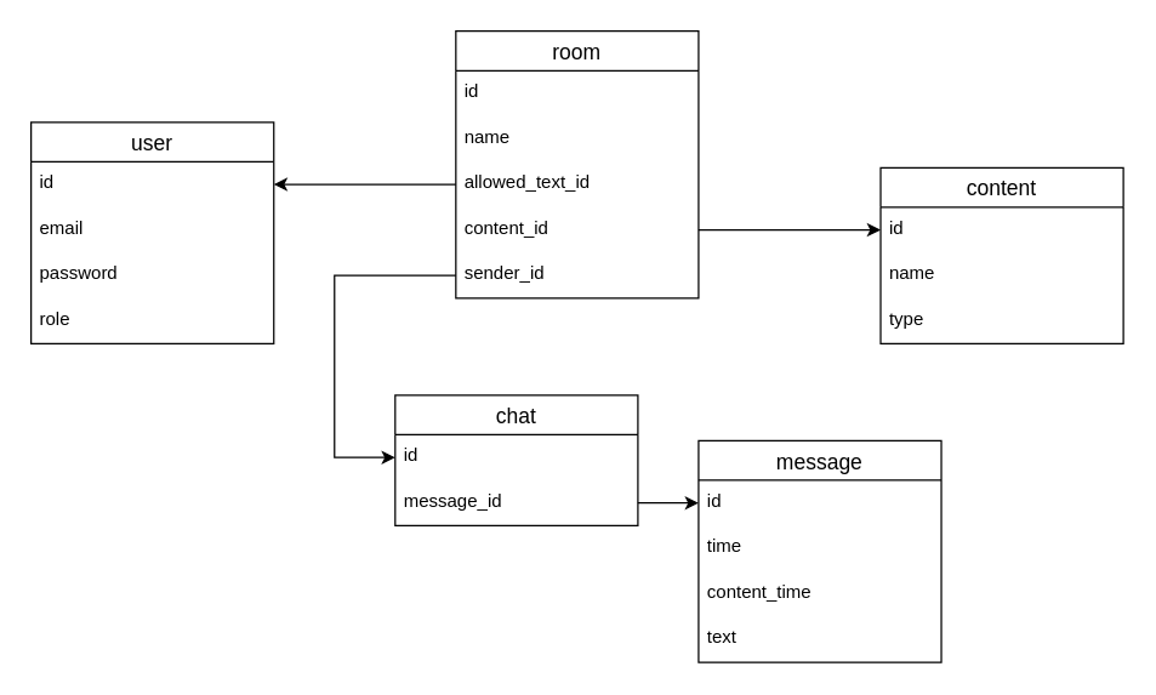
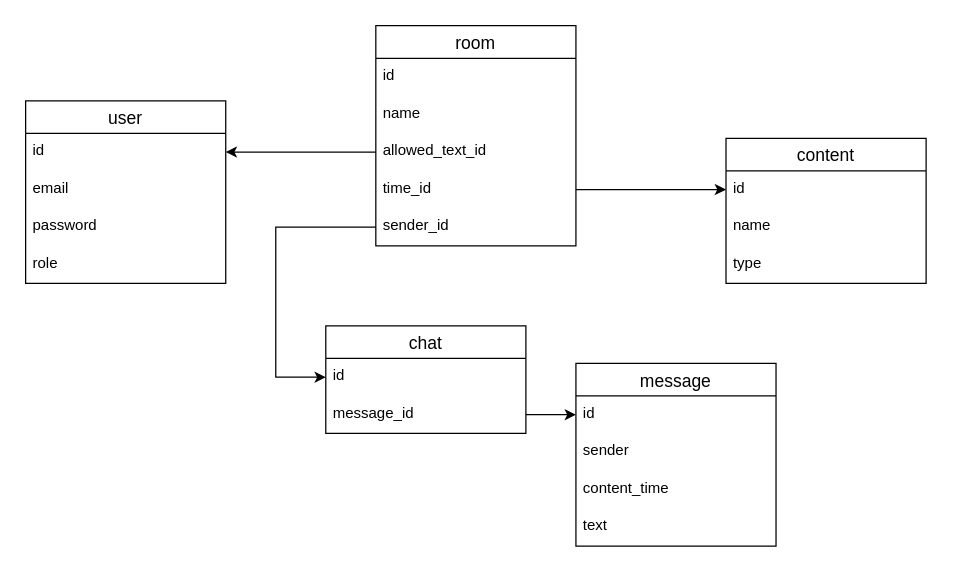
  <mxCell id="0" />
  <mxCell id="1" parent="0" />
  <mxCell id="2" value="user" style="swimlane;fontStyle=0;childLayout=stackLayout;horizontal=1;startSize=26;horizontalStack=0;resizeParent=1;resizeParentMax=0;resizeLast=0;collapsible=1;marginBottom=0;align=center;fontSize=14;" vertex="1" parent="1"><mxGeometry x="20" y="80" width="160" height="146" as="geometry" /></mxCell>
  <mxCell id="3" value="id" style="text;strokeColor=none;fillColor=none;spacingLeft=4;spacingRight=4;overflow=hidden;rotatable=0;points=[[0,0.5],[1,0.5]];portConstraint=eastwest;fontSize=12;" vertex="1" parent="2"><mxGeometry y="26" width="160" height="30" as="geometry" /></mxCell>
  <mxCell id="4" value="email" style="text;strokeColor=none;fillColor=none;spacingLeft=4;spacingRight=4;overflow=hidden;rotatable=0;points=[[0,0.5],[1,0.5]];portConstraint=eastwest;fontSize=12;" vertex="1" parent="2"><mxGeometry y="56" width="160" height="30" as="geometry" /></mxCell>
  <mxCell id="5" value="password" style="text;strokeColor=none;fillColor=none;spacingLeft=4;spacingRight=4;overflow=hidden;rotatable=0;points=[[0,0.5],[1,0.5]];portConstraint=eastwest;fontSize=12;" vertex="1" parent="2"><mxGeometry y="86" width="160" height="30" as="geometry" /></mxCell>
  <mxCell id="6" value="role" style="text;strokeColor=none;fillColor=none;spacingLeft=4;spacingRight=4;overflow=hidden;rotatable=0;points=[[0,0.5],[1,0.5]];portConstraint=eastwest;fontSize=12;" vertex="1" parent="2"><mxGeometry y="116" width="160" height="30" as="geometry" /></mxCell>
  <mxCell id="7" value="room" style="swimlane;fontStyle=0;childLayout=stackLayout;horizontal=1;startSize=26;horizontalStack=0;resizeParent=1;resizeParentMax=0;resizeLast=0;collapsible=1;marginBottom=0;align=center;fontSize=14;" vertex="1" parent="1"><mxGeometry x="300" y="20" width="160" height="176" as="geometry" /></mxCell>
  <mxCell id="8" value="id" style="text;strokeColor=none;fillColor=none;spacingLeft=4;spacingRight=4;overflow=hidden;rotatable=0;points=[[0,0.5],[1,0.5]];portConstraint=eastwest;fontSize=12;" vertex="1" parent="7"><mxGeometry y="26" width="160" height="30" as="geometry" /></mxCell>
  <mxCell id="9" value="name" style="text;strokeColor=none;fillColor=none;spacingLeft=4;spacingRight=4;overflow=hidden;rotatable=0;points=[[0,0.5],[1,0.5]];portConstraint=eastwest;fontSize=12;" vertex="1" parent="7"><mxGeometry y="56" width="160" height="30" as="geometry" /></mxCell>
  <mxCell id="10" value="allowed_text_id" style="text;strokeColor=none;fillColor=none;spacingLeft=4;spacingRight=4;overflow=hidden;rotatable=0;points=[[0,0.5],[1,0.5]];portConstraint=eastwest;fontSize=12;" vertex="1" parent="7"><mxGeometry y="86" width="160" height="30" as="geometry" /></mxCell>
- <mxCell id="11" value="content_id&#10;" style="text;strokeColor=none;fillColor=none;spacingLeft=4;spacingRight=4;overflow=hidden;rotatable=0;points=[[0,0.5],[1,0.5]];portConstraint=eastwest;fontSize=12;" vertex="1" parent="7"><mxGeometry y="116" width="160" height="30" as="geometry" /></mxCell>
+ <mxCell id="11" value="time_id&#10;" style="text;strokeColor=none;fillColor=none;spacingLeft=4;spacingRight=4;overflow=hidden;rotatable=0;points=[[0,0.5],[1,0.5]];portConstraint=eastwest;fontSize=12;" vertex="1" parent="7"><mxGeometry y="116" width="160" height="30" as="geometry" /></mxCell>
  <mxCell id="12" value="sender_id" style="text;strokeColor=none;fillColor=none;spacingLeft=4;spacingRight=4;overflow=hidden;rotatable=0;points=[[0,0.5],[1,0.5]];portConstraint=eastwest;fontSize=12;" vertex="1" parent="7"><mxGeometry y="146" width="160" height="30" as="geometry" /></mxCell>
  <mxCell id="13" style="edgeStyle=orthogonalEdgeStyle;rounded=0;orthogonalLoop=1;jettySize=auto;html=1;exitX=0;exitY=0.5;exitDx=0;exitDy=0;entryX=1;entryY=0.5;entryDx=0;entryDy=0;" edge="1" parent="1" source="10" target="3"><mxGeometry relative="1" as="geometry" /></mxCell>
  <mxCell id="14" value="content" style="swimlane;fontStyle=0;childLayout=stackLayout;horizontal=1;startSize=26;horizontalStack=0;resizeParent=1;resizeParentMax=0;resizeLast=0;collapsible=1;marginBottom=0;align=center;fontSize=14;" vertex="1" parent="1"><mxGeometry x="580" y="110" width="160" height="116" as="geometry" /></mxCell>
  <mxCell id="15" value="id" style="text;strokeColor=none;fillColor=none;spacingLeft=4;spacingRight=4;overflow=hidden;rotatable=0;points=[[0,0.5],[1,0.5]];portConstraint=eastwest;fontSize=12;" vertex="1" parent="14"><mxGeometry y="26" width="160" height="30" as="geometry" /></mxCell>
  <mxCell id="16" value="name" style="text;strokeColor=none;fillColor=none;spacingLeft=4;spacingRight=4;overflow=hidden;rotatable=0;points=[[0,0.5],[1,0.5]];portConstraint=eastwest;fontSize=12;" vertex="1" parent="14"><mxGeometry y="56" width="160" height="30" as="geometry" /></mxCell>
  <mxCell id="17" value="type" style="text;strokeColor=none;fillColor=none;spacingLeft=4;spacingRight=4;overflow=hidden;rotatable=0;points=[[0,0.5],[1,0.5]];portConstraint=eastwest;fontSize=12;" vertex="1" parent="14"><mxGeometry y="86" width="160" height="30" as="geometry" /></mxCell>
  <mxCell id="18" style="edgeStyle=orthogonalEdgeStyle;rounded=0;orthogonalLoop=1;jettySize=auto;html=1;exitX=1;exitY=0.5;exitDx=0;exitDy=0;entryX=0;entryY=0.5;entryDx=0;entryDy=0;" edge="1" parent="1" source="11" target="15"><mxGeometry relative="1" as="geometry" /></mxCell>
  <mxCell id="19" value="chat" style="swimlane;fontStyle=0;childLayout=stackLayout;horizontal=1;startSize=26;horizontalStack=0;resizeParent=1;resizeParentMax=0;resizeLast=0;collapsible=1;marginBottom=0;align=center;fontSize=14;" vertex="1" parent="1"><mxGeometry x="260" y="260" width="160" height="86" as="geometry" /></mxCell>
  <mxCell id="20" value="id" style="text;strokeColor=none;fillColor=none;spacingLeft=4;spacingRight=4;overflow=hidden;rotatable=0;points=[[0,0.5],[1,0.5]];portConstraint=eastwest;fontSize=12;" vertex="1" parent="19"><mxGeometry y="26" width="160" height="30" as="geometry" /></mxCell>
  <mxCell id="21" value="message_id&#10;" style="text;strokeColor=none;fillColor=none;spacingLeft=4;spacingRight=4;overflow=hidden;rotatable=0;points=[[0,0.5],[1,0.5]];portConstraint=eastwest;fontSize=12;" vertex="1" parent="19"><mxGeometry y="56" width="160" height="30" as="geometry" /></mxCell>
  <mxCell id="22" style="edgeStyle=orthogonalEdgeStyle;rounded=0;orthogonalLoop=1;jettySize=auto;html=1;exitX=0;exitY=0.5;exitDx=0;exitDy=0;entryX=0;entryY=0.5;entryDx=0;entryDy=0;" edge="1" parent="1" source="12" target="20"><mxGeometry relative="1" as="geometry"><Array as="points"><mxPoint x="220" y="181" /><mxPoint x="220" y="301" /></Array></mxGeometry></mxCell>
  <mxCell id="23" value="message" style="swimlane;fontStyle=0;childLayout=stackLayout;horizontal=1;startSize=26;horizontalStack=0;resizeParent=1;resizeParentMax=0;resizeLast=0;collapsible=1;marginBottom=0;align=center;fontSize=14;" vertex="1" parent="1"><mxGeometry x="460" y="290" width="160" height="146" as="geometry" /></mxCell>
  <mxCell id="24" value="id" style="text;strokeColor=none;fillColor=none;spacingLeft=4;spacingRight=4;overflow=hidden;rotatable=0;points=[[0,0.5],[1,0.5]];portConstraint=eastwest;fontSize=12;" vertex="1" parent="23"><mxGeometry y="26" width="160" height="30" as="geometry" /></mxCell>
- <mxCell id="25" value="time" style="text;strokeColor=none;fillColor=none;spacingLeft=4;spacingRight=4;overflow=hidden;rotatable=0;points=[[0,0.5],[1,0.5]];portConstraint=eastwest;fontSize=12;" vertex="1" parent="23"><mxGeometry y="56" width="160" height="30" as="geometry" /></mxCell>
+ <mxCell id="25" value="sender" style="text;strokeColor=none;fillColor=none;spacingLeft=4;spacingRight=4;overflow=hidden;rotatable=0;points=[[0,0.5],[1,0.5]];portConstraint=eastwest;fontSize=12;" vertex="1" parent="23"><mxGeometry y="56" width="160" height="30" as="geometry" /></mxCell>
  <mxCell id="26" value="content_time" style="text;strokeColor=none;fillColor=none;spacingLeft=4;spacingRight=4;overflow=hidden;rotatable=0;points=[[0,0.5],[1,0.5]];portConstraint=eastwest;fontSize=12;" vertex="1" parent="23"><mxGeometry y="86" width="160" height="30" as="geometry" /></mxCell>
  <mxCell id="27" value="text" style="text;strokeColor=none;fillColor=none;spacingLeft=4;spacingRight=4;overflow=hidden;rotatable=0;points=[[0,0.5],[1,0.5]];portConstraint=eastwest;fontSize=12;" vertex="1" parent="23"><mxGeometry y="116" width="160" height="30" as="geometry" /></mxCell>
  <mxCell id="28" style="edgeStyle=orthogonalEdgeStyle;rounded=0;orthogonalLoop=1;jettySize=auto;html=1;exitX=1;exitY=0.5;exitDx=0;exitDy=0;entryX=0;entryY=0.5;entryDx=0;entryDy=0;" edge="1" parent="1" source="21" target="24"><mxGeometry relative="1" as="geometry" /></mxCell>
